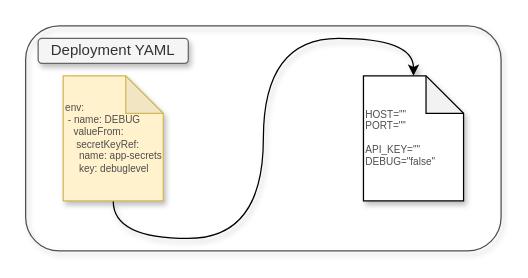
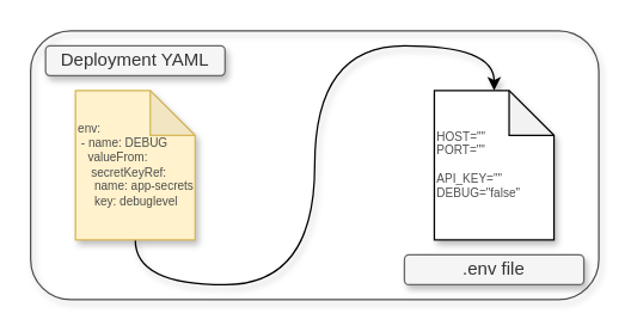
  <mxCell id="0" />
  <mxCell id="1" parent="0" />
  <mxCell id="2" value="" style="rounded=1;whiteSpace=wrap;html=1;fillStyle=solid;glass=0;shadow=1;fillColor=none;strokeColor=#4D4D4D;fontColor=#333333;" parent="1" vertex="1"><mxGeometry x="20" y="20" width="380" height="180" as="geometry" /></mxCell>
  <mxCell id="3" style="edgeStyle=orthogonalEdgeStyle;rounded=0;orthogonalLoop=1;jettySize=auto;html=1;curved=1;exitX=0.5;exitY=1;exitDx=0;exitDy=0;exitPerimeter=0;entryX=0.5;entryY=0;entryDx=0;entryDy=0;entryPerimeter=0;strokeWidth=1;shadow=1;flowAnimation=0;" parent="1" source="4" target="5" edge="1"><mxGeometry relative="1" as="geometry"><Array as="points"><mxPoint x="90" y="190" /><mxPoint x="210" y="190" /><mxPoint x="210" y="30" /><mxPoint x="330" y="30" /></Array></mxGeometry></mxCell>
  <mxCell id="4" value="" style="shape=note;whiteSpace=wrap;html=1;backgroundOutline=1;darkOpacity=0.05;fillColor=#fff2cc;strokeColor=#d6b656;shadow=1;" parent="1" vertex="1"><mxGeometry x="50" y="60" width="80" height="100" as="geometry" /></mxCell>
  <mxCell id="5" value="" style="shape=note;whiteSpace=wrap;html=1;backgroundOutline=1;darkOpacity=0.05;shadow=1;" parent="1" vertex="1"><mxGeometry x="290" y="60" width="80" height="100" as="geometry" /></mxCell>
  <mxCell id="6" value="Deployment YAML" style="rounded=1;whiteSpace=wrap;html=1;fillColor=#f5f5f5;fontColor=#333333;strokeColor=#666666;shadow=1;" parent="1" vertex="1"><mxGeometry x="30" y="30" width="120" height="20" as="geometry" /></mxCell>
+ <mxCell id="7" value=".env file" style="rounded=1;whiteSpace=wrap;html=1;fillColor=#f5f5f5;fontColor=#333333;strokeColor=#666666;shadow=1;" parent="1" vertex="1"><mxGeometry x="270" y="170" width="120" height="20" as="geometry" /></mxCell>
  <mxCell id="8" value="&lt;font style=&quot;font-size: 8px;&quot;&gt;env:&lt;/font&gt;&lt;div style=&quot;font-size: 8px;&quot;&gt;&lt;font style=&quot;font-size: 8px;&quot;&gt;&amp;nbsp;- name: DEBUG&lt;/font&gt;&lt;/div&gt;&lt;div style=&quot;font-size: 8px;&quot;&gt;&lt;font style=&quot;font-size: 8px;&quot;&gt;&amp;nbsp; &amp;nbsp;valueFrom:&lt;/font&gt;&lt;/div&gt;&lt;div style=&quot;font-size: 8px;&quot;&gt;&lt;font style=&quot;font-size: 8px;&quot;&gt;&amp;nbsp; &amp;nbsp; secretKeyRef:&lt;/font&gt;&lt;/div&gt;&lt;div style=&quot;font-size: 8px;&quot;&gt;&lt;font style=&quot;font-size: 8px;&quot;&gt;&amp;nbsp; &amp;nbsp; &amp;nbsp;name: app-secrets&lt;/font&gt;&lt;/div&gt;&lt;div style=&quot;font-size: 8px;&quot;&gt;&lt;font style=&quot;font-size: 8px;&quot;&gt;&amp;nbsp; &amp;nbsp; &amp;nbsp;key: debuglevel&lt;/font&gt;&lt;/div&gt;" style="text;html=1;align=left;verticalAlign=middle;rounded=0;fontColor=#4D4D4D;labelBorderColor=none;textShadow=0;fontSize=8;shadow=1;" parent="1" vertex="1"><mxGeometry x="50" y="60" width="80" height="100" as="geometry" /></mxCell>
  <mxCell id="9" value="HOST=&quot;&quot;&lt;div&gt;PORT=&quot;&quot;&lt;/div&gt;&lt;div&gt;&lt;br&gt;&lt;/div&gt;&lt;div&gt;API_KEY=&quot;&quot;&lt;/div&gt;&lt;div&gt;DEBUG=&quot;false&quot;&lt;/div&gt;" style="text;html=1;align=left;verticalAlign=middle;rounded=0;fontColor=#4D4D4D;labelBorderColor=none;textShadow=0;fontSize=8;shadow=0;" parent="1" vertex="1"><mxGeometry x="290" y="60" width="80" height="100" as="geometry" /></mxCell>
